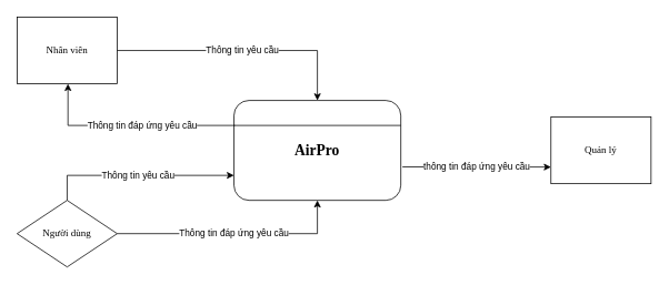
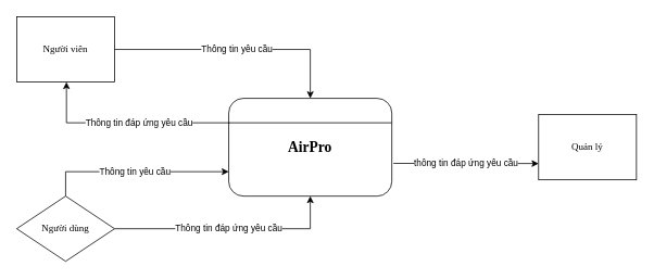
  <mxCell id="0" />
  <mxCell id="1" parent="0" />
  <mxCell id="2" value="Người dùng" style="rhombus;whiteSpace=wrap;html=1;fontFamily=Verdana;" parent="1" vertex="1"><mxGeometry x="20" y="240" width="120" height="80" as="geometry" /></mxCell>
- <mxCell id="3" value="Nhân viên" style="rounded=0;whiteSpace=wrap;html=1;fontFamily=Verdana;" parent="1" vertex="1"><mxGeometry x="20" y="20" width="120" height="80" as="geometry" /></mxCell>
+ <mxCell id="3" value="Người viên" style="rounded=0;whiteSpace=wrap;html=1;fontFamily=Verdana;" parent="1" vertex="1"><mxGeometry x="20" y="20" width="120" height="80" as="geometry" /></mxCell>
  <mxCell id="4" value="Quản lý" style="rounded=0;whiteSpace=wrap;html=1;fontFamily=Verdana;" parent="1" vertex="1"><mxGeometry x="660" y="140" width="120" height="80" as="geometry" /></mxCell>
  <mxCell id="5" value="AirPro" style="rounded=1;whiteSpace=wrap;html=1;fontFamily=Verdana;fontSize=18;fontStyle=1" parent="1" vertex="1"><mxGeometry x="280" y="120" width="200" height="120" as="geometry" /></mxCell>
  <mxCell id="6" value="" style="endArrow=none;html=1;rounded=0;exitX=0;exitY=0.25;exitDx=0;exitDy=0;entryX=1;entryY=0.25;entryDx=0;entryDy=0;fontFamily=Verdana;" parent="1" source="5" target="5" edge="1"><mxGeometry width="50" height="50" relative="1" as="geometry"><mxPoint x="710" y="250" as="sourcePoint" /><mxPoint x="760" y="200" as="targetPoint" /></mxGeometry></mxCell>
  <mxCell id="7" value="Thông tin yêu cầu" style="endArrow=classic;html=1;rounded=0;exitX=0.5;exitY=0;exitDx=0;exitDy=0;entryX=0;entryY=0.75;entryDx=0;entryDy=0;" edge="1" parent="1" source="2" target="5"><mxGeometry width="50" height="50" relative="1" as="geometry"><mxPoint x="380" y="690" as="sourcePoint" /><mxPoint x="380" y="250" as="targetPoint" /><Array as="points"><mxPoint x="80" y="210" /></Array></mxGeometry></mxCell>
  <mxCell id="8" value="Thông tin đáp ứng yêu cầu" style="endArrow=classic;html=1;rounded=0;exitX=1;exitY=0.5;exitDx=0;exitDy=0;entryX=0.5;entryY=1;entryDx=0;entryDy=0;" edge="1" parent="1" source="2" target="5"><mxGeometry width="50" height="50" relative="1" as="geometry"><mxPoint x="320" y="160" as="sourcePoint" /><mxPoint x="370" y="110" as="targetPoint" /><Array as="points"><mxPoint x="380" y="280" /></Array></mxGeometry></mxCell>
  <mxCell id="9" value="Thông tin đáp ứng yêu cầu" style="endArrow=classic;html=1;rounded=0;exitX=0;exitY=0.25;exitDx=0;exitDy=0;entryX=0.5;entryY=1;entryDx=0;entryDy=0;" edge="1" parent="1"><mxGeometry x="-0.112" width="50" height="50" relative="1" as="geometry"><mxPoint x="281" y="150" as="sourcePoint" /><mxPoint x="81" y="100" as="targetPoint" /><Array as="points"><mxPoint x="81" y="150" /></Array><mxPoint as="offset" /></mxGeometry></mxCell>
  <mxCell id="10" value="Thông tin yêu cầu" style="endArrow=classic;html=1;rounded=0;exitX=1;exitY=0.5;exitDx=0;exitDy=0;entryX=0.5;entryY=0;entryDx=0;entryDy=0;" edge="1" parent="1" source="3" target="5"><mxGeometry width="50" height="50" relative="1" as="geometry"><mxPoint x="320" y="160" as="sourcePoint" /><mxPoint x="370" y="110" as="targetPoint" /><Array as="points"><mxPoint x="380" y="60" /></Array></mxGeometry></mxCell>
  <mxCell id="11" value="thông tin đáp ứng yêu cầu" style="endArrow=classic;html=1;rounded=0;exitX=1.01;exitY=0.665;exitDx=0;exitDy=0;exitPerimeter=0;" edge="1" parent="1" source="5"><mxGeometry width="50" height="50" relative="1" as="geometry"><mxPoint x="320" y="160" as="sourcePoint" /><mxPoint x="660" y="200" as="targetPoint" /></mxGeometry></mxCell>
